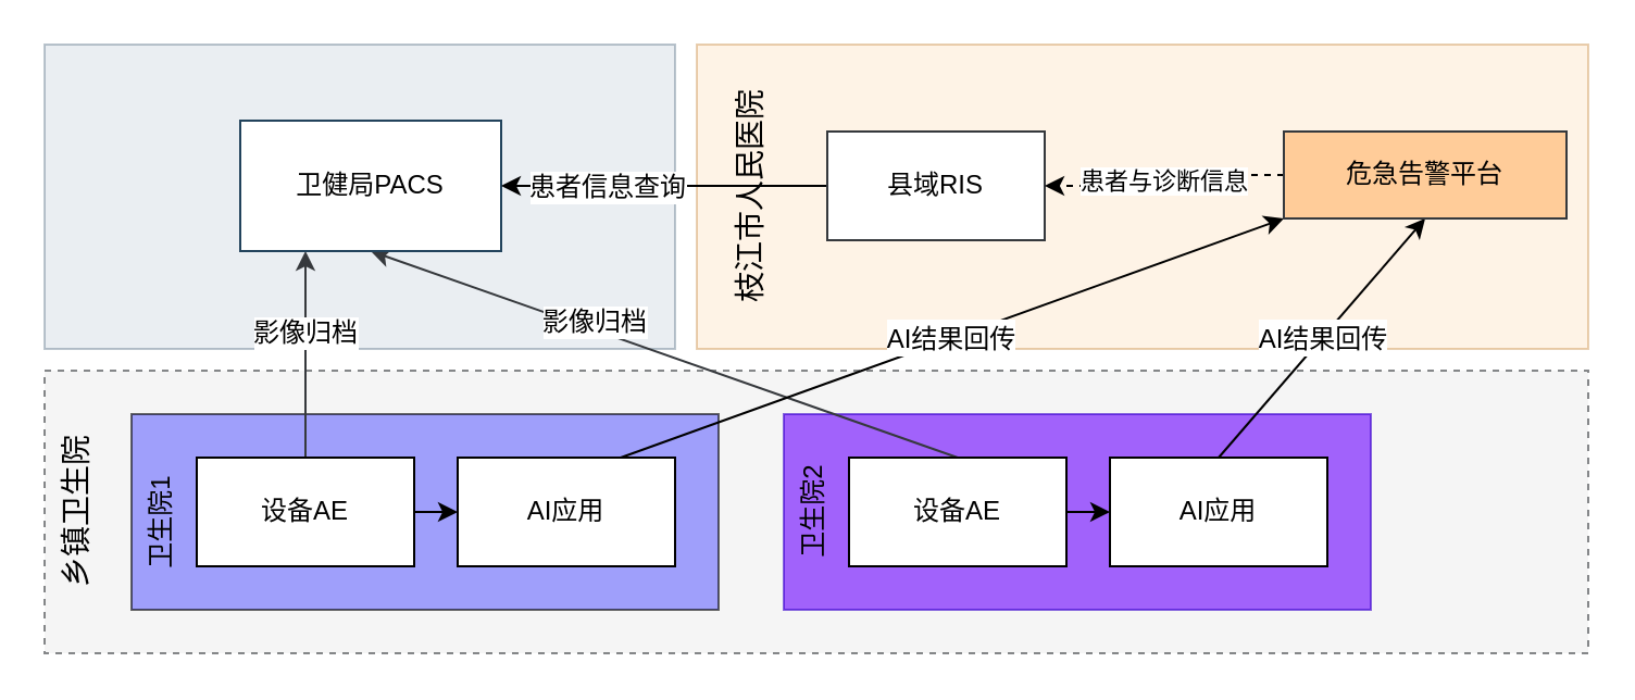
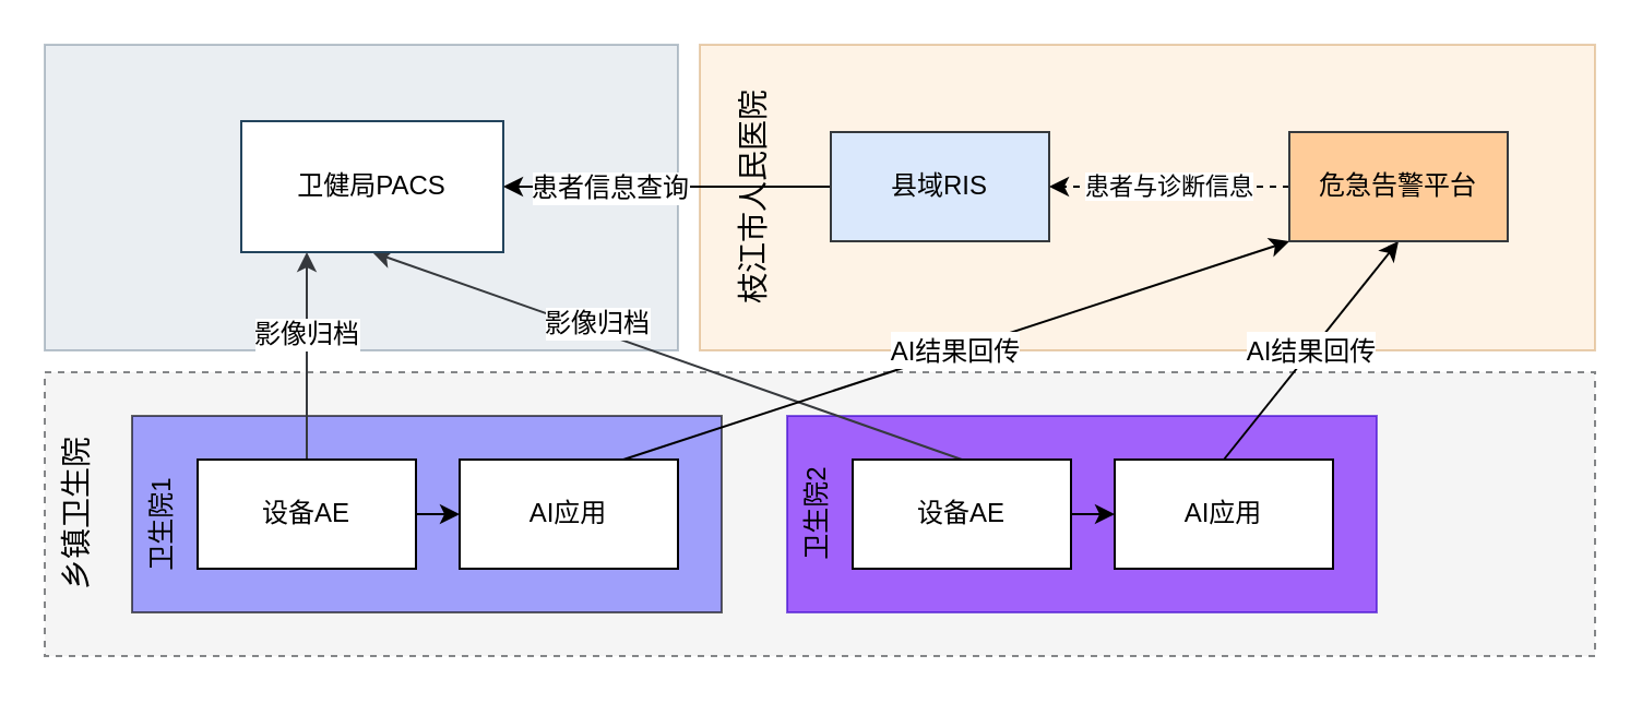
  <mxCell id="0" />
  <mxCell id="1" parent="0" />
  <mxCell id="2" value="" style="rounded=0;whiteSpace=wrap;html=1;opacity=60;fillColor=#eeeeee;strokeColor=#36393d;dashed=1;" parent="1" vertex="1"><mxGeometry x="20" y="170" width="710" height="130" as="geometry" /></mxCell>
  <mxCell id="3" value="" style="rounded=0;whiteSpace=wrap;html=1;fillColor=#6666FF;fontSize=14;opacity=60;" parent="1" vertex="1"><mxGeometry x="60" y="190" width="270" height="90" as="geometry" /></mxCell>
  <mxCell id="4" value="" style="rounded=0;whiteSpace=wrap;html=1;fillColor=#6a00ff;fontSize=14;opacity=60;strokeColor=#3700CC;fontColor=#ffffff;" parent="1" vertex="1"><mxGeometry x="360" y="190" width="270" height="90" as="geometry" /></mxCell>
  <mxCell id="5" value="" style="rounded=0;whiteSpace=wrap;html=1;opacity=30;fillColor=#bac8d3;strokeColor=#23445d;" parent="1" vertex="1"><mxGeometry x="20" y="20" width="290" height="140" as="geometry" /></mxCell>
  <mxCell id="6" value="" style="rounded=0;whiteSpace=wrap;html=1;opacity=30;fillColor=#fad7ac;strokeColor=#b46504;" parent="1" vertex="1"><mxGeometry x="320" y="20" width="410" height="140" as="geometry" /></mxCell>
  <mxCell id="7" style="rounded=0;orthogonalLoop=1;jettySize=auto;html=1;exitX=0.5;exitY=0;exitDx=0;exitDy=0;entryX=0.25;entryY=1;entryDx=0;entryDy=0;fillColor=#ffcc99;strokeColor=#36393d;" parent="1" source="10" target="14" edge="1"><mxGeometry relative="1" as="geometry" /></mxCell>
  <mxCell id="8" value="影像归档" style="edgeLabel;html=1;align=center;verticalAlign=middle;resizable=0;points=[];fontSize=12;" parent="7" vertex="1" connectable="0"><mxGeometry x="0.221" y="1" relative="1" as="geometry"><mxPoint as="offset" /></mxGeometry></mxCell>
  <mxCell id="9" style="edgeStyle=none;rounded=0;orthogonalLoop=1;jettySize=auto;html=1;exitX=1;exitY=0.5;exitDx=0;exitDy=0;fontSize=12;" parent="1" source="10" target="16" edge="1"><mxGeometry relative="1" as="geometry" /></mxCell>
  <mxCell id="10" value="设备AE" style="rounded=0;whiteSpace=wrap;html=1;" parent="1" vertex="1"><mxGeometry x="90" y="210" width="100" height="50" as="geometry" /></mxCell>
  <mxCell id="11" style="rounded=0;orthogonalLoop=1;jettySize=auto;html=1;exitX=0.5;exitY=0;exitDx=0;exitDy=0;entryX=0.5;entryY=1;entryDx=0;entryDy=0;fillColor=#ffcc99;strokeColor=#36393d;" parent="1" source="27" target="14" edge="1"><mxGeometry relative="1" as="geometry" /></mxCell>
  <mxCell id="12" value="影像归档" style="edgeLabel;html=1;align=center;verticalAlign=middle;resizable=0;points=[];fontSize=12;" parent="11" vertex="1" connectable="0"><mxGeometry x="0.251" y="-3" relative="1" as="geometry"><mxPoint as="offset" /></mxGeometry></mxCell>
  <mxCell id="13" style="edgeStyle=none;rounded=0;orthogonalLoop=1;jettySize=auto;html=1;exitX=0.5;exitY=1;exitDx=0;exitDy=0;entryX=0.5;entryY=0;entryDx=0;entryDy=0;" parent="1" edge="1"><mxGeometry relative="1" as="geometry"><mxPoint x="420" y="250" as="sourcePoint" /></mxGeometry></mxCell>
  <mxCell id="14" value="卫健局PACS" style="rounded=0;whiteSpace=wrap;html=1;strokeColor=#23445d;fillColor=#FFFFFF;" parent="1" vertex="1"><mxGeometry x="110" y="55" width="120" height="60" as="geometry" /></mxCell>
  <mxCell id="15" value="&lt;font style=&quot;font-size: 12px&quot;&gt;AI结果回传&lt;/font&gt;" style="edgeStyle=none;rounded=0;orthogonalLoop=1;jettySize=auto;html=1;exitX=0.75;exitY=0;exitDx=0;exitDy=0;entryX=0;entryY=1;entryDx=0;entryDy=0;fontSize=14;" parent="1" source="16" target="29" edge="1"><mxGeometry relative="1" as="geometry" /></mxCell>
  <mxCell id="16" value="AI应用" style="rounded=0;whiteSpace=wrap;html=1;" parent="1" vertex="1"><mxGeometry x="210" y="210" width="100" height="50" as="geometry" /></mxCell>
  <mxCell id="17" value="&lt;font style=&quot;font-size: 12px&quot;&gt;AI结果回传&lt;/font&gt;" style="edgeStyle=none;rounded=0;orthogonalLoop=1;jettySize=auto;html=1;exitX=0.5;exitY=0;exitDx=0;exitDy=0;entryX=0.5;entryY=1;entryDx=0;entryDy=0;fontSize=14;" parent="1" source="18" target="29" edge="1"><mxGeometry relative="1" as="geometry" /></mxCell>
  <mxCell id="18" value="AI应用" style="rounded=0;whiteSpace=wrap;html=1;" parent="1" vertex="1"><mxGeometry x="510" y="210" width="100" height="50" as="geometry" /></mxCell>
  <mxCell id="19" style="edgeStyle=none;rounded=0;orthogonalLoop=1;jettySize=auto;html=1;exitX=0;exitY=0.5;exitDx=0;exitDy=0;fontSize=12;" parent="1" source="21" target="14" edge="1"><mxGeometry relative="1" as="geometry" /></mxCell>
  <mxCell id="20" value="患者信息查询" style="edgeLabel;html=1;align=center;verticalAlign=middle;resizable=0;points=[];fontSize=12;" parent="19" vertex="1" connectable="0"><mxGeometry x="-0.53" y="5" relative="1" as="geometry"><mxPoint x="-67" y="-5" as="offset" /></mxGeometry></mxCell>
- <mxCell id="21" value="县域RIS" style="rounded=0;whiteSpace=wrap;html=1;strokeColor=#36393d;fillColor=#FFFFFF;" parent="1" vertex="1"><mxGeometry x="380" y="60" width="100" height="50" as="geometry" /></mxCell>
+ <mxCell id="21" value="县域RIS" style="rounded=0;whiteSpace=wrap;html=1;strokeColor=#36393d;fillColor=#dae8fc;" parent="1" vertex="1"><mxGeometry x="380" y="60" width="100" height="50" as="geometry" /></mxCell>
  <mxCell id="22" value="乡镇卫生院" style="text;html=1;strokeColor=none;fillColor=none;align=center;verticalAlign=top;whiteSpace=wrap;rounded=0;opacity=60;horizontal=0;fontSize=14;" parent="1" vertex="1"><mxGeometry x="20" y="195" width="40" height="80" as="geometry" /></mxCell>
  <mxCell id="23" value="枝江市人民医院" style="text;html=1;strokeColor=none;fillColor=none;align=center;verticalAlign=top;whiteSpace=wrap;rounded=0;opacity=60;horizontal=0;fontSize=14;" parent="1" vertex="1"><mxGeometry x="330" y="40" width="40" height="100" as="geometry" /></mxCell>
  <mxCell id="24" value="卫生院1" style="text;html=1;strokeColor=none;fillColor=none;align=center;verticalAlign=top;whiteSpace=wrap;rounded=0;opacity=60;horizontal=0;fontSize=12;" parent="1" vertex="1"><mxGeometry x="60" y="200" width="30" height="80" as="geometry" /></mxCell>
  <mxCell id="25" value="卫生院2" style="text;html=1;strokeColor=none;fillColor=none;align=center;verticalAlign=top;whiteSpace=wrap;rounded=0;opacity=60;horizontal=0;fontSize=12;" parent="1" vertex="1"><mxGeometry x="360" y="195" width="30" height="80" as="geometry" /></mxCell>
  <mxCell id="26" style="edgeStyle=none;rounded=0;orthogonalLoop=1;jettySize=auto;html=1;exitX=1;exitY=0.5;exitDx=0;exitDy=0;entryX=0;entryY=0.5;entryDx=0;entryDy=0;fontSize=12;" parent="1" source="27" target="18" edge="1"><mxGeometry relative="1" as="geometry" /></mxCell>
  <mxCell id="27" value="设备AE" style="rounded=0;whiteSpace=wrap;html=1;" parent="1" vertex="1"><mxGeometry x="390" y="210" width="100" height="50" as="geometry" /></mxCell>
  <mxCell id="28" value="患者与诊断信息" style="edgeStyle=orthogonalEdgeStyle;rounded=0;orthogonalLoop=1;jettySize=auto;html=1;exitX=0;exitY=0.5;exitDx=0;exitDy=0;entryX=1;entryY=0.5;entryDx=0;entryDy=0;dashed=1;" parent="1" source="29" target="21" edge="1"><mxGeometry relative="1" as="geometry" /></mxCell>
- <mxCell id="29" value="危急告警平台" style="rounded=0;whiteSpace=wrap;html=1;strokeColor=#36393d;fillColor=#ffcc99;" parent="1" vertex="1"><mxGeometry x="590" y="60" width="130" height="40" as="geometry" /></mxCell>
+ <mxCell id="29" value="危急告警平台" style="rounded=0;whiteSpace=wrap;html=1;strokeColor=#36393d;fillColor=#ffcc99;" parent="1" vertex="1"><mxGeometry x="590" y="60" width="100" height="50" as="geometry" /></mxCell>
